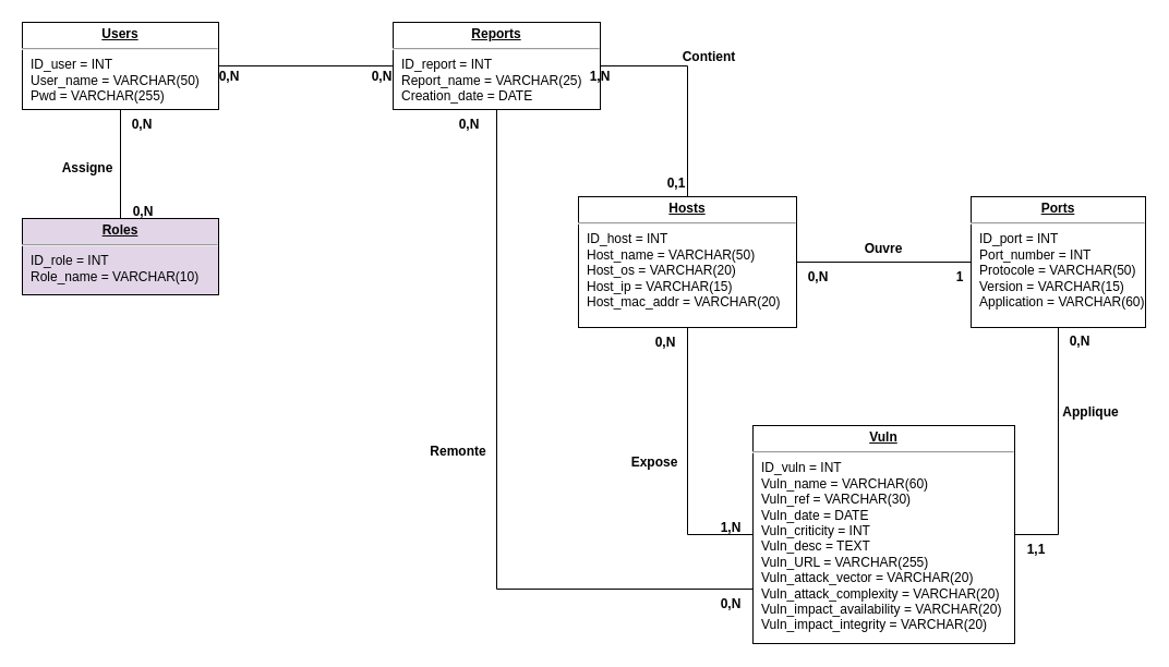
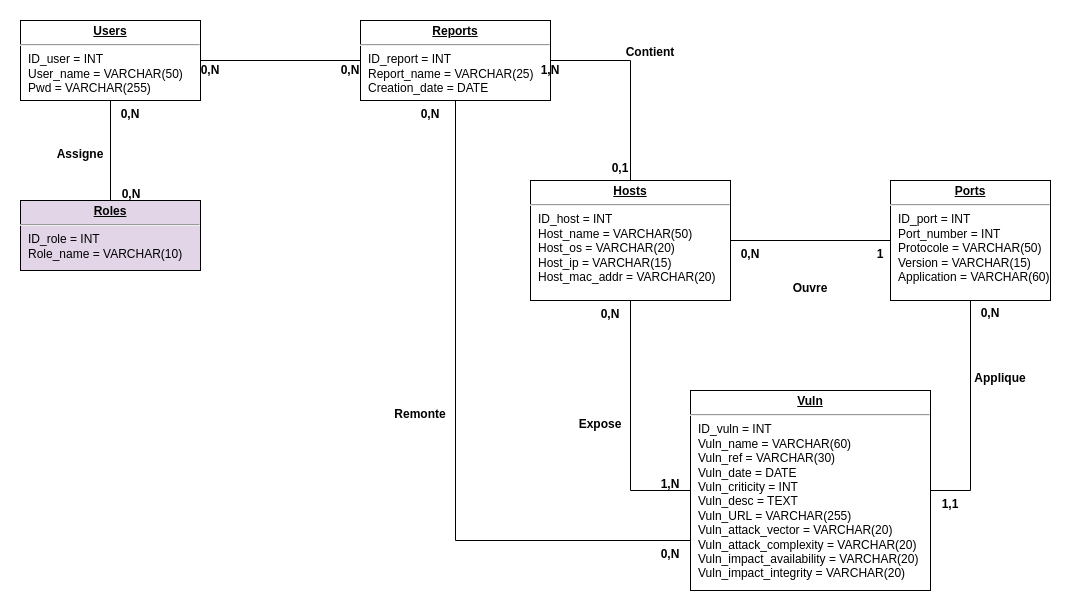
  <mxCell id="0" />
  <mxCell id="1" parent="0" />
  <mxCell id="2" style="edgeStyle=orthogonalEdgeStyle;rounded=0;orthogonalLoop=1;jettySize=auto;html=1;exitX=1;exitY=0.5;exitDx=0;exitDy=0;entryX=0.5;entryY=0;entryDx=0;entryDy=0;endArrow=baseDash;endFill=0;" edge="1" parent="1" source="4" target="11"><mxGeometry relative="1" as="geometry" /></mxCell>
  <mxCell id="3" style="edgeStyle=orthogonalEdgeStyle;rounded=0;orthogonalLoop=1;jettySize=auto;html=1;exitX=0.5;exitY=1;exitDx=0;exitDy=0;entryX=0;entryY=0.75;entryDx=0;entryDy=0;endArrow=baseDash;endFill=0;" edge="1" parent="1" source="4" target="9"><mxGeometry relative="1" as="geometry" /></mxCell>
  <mxCell id="4" value="&lt;p style=&quot;margin: 0px ; margin-top: 4px ; text-align: center ; text-decoration: underline&quot;&gt;&lt;b&gt;Reports&lt;/b&gt;&lt;/p&gt;&lt;hr&gt;&lt;p style=&quot;margin: 0px ; margin-left: 8px&quot;&gt;ID_report = INT&lt;br&gt;Report_name = VARCHAR(25)&lt;br&gt;Creation_date = DATE&lt;br&gt;&lt;/p&gt;" style="verticalAlign=top;align=left;overflow=fill;fontSize=12;fontFamily=Helvetica;html=1;rounded=0;shadow=0;comic=0;labelBackgroundColor=none;strokeWidth=1" parent="1" vertex="1"><mxGeometry x="360" y="20" width="190" height="80" as="geometry" /></mxCell>
  <mxCell id="5" style="edgeStyle=orthogonalEdgeStyle;rounded=0;orthogonalLoop=1;jettySize=auto;html=1;exitX=0.5;exitY=0;exitDx=0;exitDy=0;entryX=0.5;entryY=1;entryDx=0;entryDy=0;endArrow=baseDash;endFill=0;" edge="1" parent="1" source="6" target="13"><mxGeometry relative="1" as="geometry" /></mxCell>
  <mxCell id="6" value="&lt;p style=&quot;margin: 0px ; margin-top: 4px ; text-align: center ; text-decoration: underline&quot;&gt;&lt;b&gt;Roles&lt;/b&gt;&lt;/p&gt;&lt;hr&gt;&lt;p style=&quot;margin: 0px ; margin-left: 8px&quot;&gt;ID_role = INT&lt;br&gt;Role_name = VARCHAR(10)&lt;/p&gt;" style="verticalAlign=top;align=left;overflow=fill;fontSize=12;fontFamily=Helvetica;html=1;rounded=0;shadow=0;comic=0;labelBackgroundColor=none;strokeWidth=1;fillColor=#e1d5e7;" parent="1" vertex="1"><mxGeometry x="20" y="200" width="180" height="70" as="geometry" /></mxCell>
  <mxCell id="7" style="edgeStyle=orthogonalEdgeStyle;rounded=0;orthogonalLoop=1;jettySize=auto;html=1;exitX=0;exitY=0.5;exitDx=0;exitDy=0;entryX=0.5;entryY=1;entryDx=0;entryDy=0;endArrow=baseDash;endFill=0;" edge="1" parent="1" source="9" target="11"><mxGeometry relative="1" as="geometry" /></mxCell>
  <mxCell id="8" style="edgeStyle=orthogonalEdgeStyle;rounded=0;orthogonalLoop=1;jettySize=auto;html=1;exitX=1;exitY=0.5;exitDx=0;exitDy=0;entryX=0.5;entryY=1;entryDx=0;entryDy=0;endArrow=baseDash;endFill=0;" edge="1" parent="1" source="9" target="14"><mxGeometry relative="1" as="geometry" /></mxCell>
  <mxCell id="9" value="&lt;p style=&quot;margin: 0px ; margin-top: 4px ; text-align: center ; text-decoration: underline&quot;&gt;&lt;b&gt;Vuln&lt;/b&gt;&lt;br&gt;&lt;/p&gt;&lt;hr&gt;&lt;p style=&quot;margin: 0px ; margin-left: 8px&quot;&gt;ID_vuln = INT&lt;br&gt;Vuln_name = VARCHAR(60)&lt;br&gt;Vuln_ref = VARCHAR(30)&lt;/p&gt;&lt;p style=&quot;margin: 0px ; margin-left: 8px&quot;&gt;Vuln_date = DATE&lt;br&gt;&lt;/p&gt;&lt;p style=&quot;margin: 0px ; margin-left: 8px&quot;&gt;Vuln_criticity = INT&lt;br&gt;&lt;/p&gt;&lt;p style=&quot;margin: 0px ; margin-left: 8px&quot;&gt;Vuln_desc = TEXT&lt;br&gt;&lt;/p&gt;&lt;p style=&quot;margin: 0px ; margin-left: 8px&quot;&gt;Vuln_URL = VARCHAR(255)&lt;br&gt;&lt;/p&gt;&lt;p style=&quot;margin: 0px ; margin-left: 8px&quot;&gt;Vuln_attack_vector = VARCHAR(20)&lt;/p&gt;&lt;p style=&quot;margin: 0px ; margin-left: 8px&quot;&gt;Vuln_attack_complexity = VARCHAR(20)&lt;/p&gt;&lt;p style=&quot;margin: 0px ; margin-left: 8px&quot;&gt;Vuln_impact_availability = VARCHAR(20)&lt;/p&gt;&lt;p style=&quot;margin: 0px ; margin-left: 8px&quot;&gt;Vuln_impact_integrity = VARCHAR(20)&lt;/p&gt;&lt;p style=&quot;margin: 0px ; margin-left: 8px&quot;&gt;&lt;br&gt;&lt;/p&gt;" style="verticalAlign=top;align=left;overflow=fill;fontSize=12;fontFamily=Helvetica;html=1;rounded=0;shadow=0;comic=0;labelBackgroundColor=none;strokeWidth=1" parent="1" vertex="1"><mxGeometry x="690" y="390" width="240" height="200" as="geometry" /></mxCell>
  <mxCell id="10" style="edgeStyle=orthogonalEdgeStyle;rounded=0;orthogonalLoop=1;jettySize=auto;html=1;exitX=1;exitY=0.5;exitDx=0;exitDy=0;endArrow=baseDash;endFill=0;" edge="1" parent="1" source="11" target="14"><mxGeometry relative="1" as="geometry" /></mxCell>
  <mxCell id="11" value="&lt;p style=&quot;margin: 0px ; margin-top: 4px ; text-align: center ; text-decoration: underline&quot;&gt;&lt;b&gt;Hosts&lt;/b&gt;&lt;/p&gt;&lt;hr&gt;&lt;p style=&quot;margin: 0px ; margin-left: 8px&quot;&gt;ID_host = INT&lt;br&gt;Host_name = VARCHAR(50)&lt;br&gt;Host_os = VARCHAR(20)&lt;br&gt;&lt;/p&gt;&lt;p style=&quot;margin: 0px ; margin-left: 8px&quot;&gt;Host_ip = VARCHAR(15)&lt;br&gt;&lt;/p&gt;&lt;p style=&quot;margin: 0px ; margin-left: 8px&quot;&gt;Host_mac_addr = VARCHAR(20)&lt;br&gt;&lt;/p&gt;" style="verticalAlign=top;align=left;overflow=fill;fontSize=12;fontFamily=Helvetica;html=1;rounded=0;shadow=0;comic=0;labelBackgroundColor=none;strokeWidth=1" parent="1" vertex="1"><mxGeometry x="530" y="180" width="200" height="120" as="geometry" /></mxCell>
  <mxCell id="12" style="edgeStyle=orthogonalEdgeStyle;rounded=0;orthogonalLoop=1;jettySize=auto;html=1;exitX=1;exitY=0.5;exitDx=0;exitDy=0;entryX=0;entryY=0.5;entryDx=0;entryDy=0;endArrow=baseDash;endFill=0;" edge="1" parent="1" source="13" target="4"><mxGeometry relative="1" as="geometry" /></mxCell>
  <mxCell id="13" value="&lt;p style=&quot;margin: 0px ; margin-top: 4px ; text-align: center ; text-decoration: underline&quot;&gt;&lt;b&gt;Users&lt;/b&gt;&lt;/p&gt;&lt;hr&gt;&lt;p style=&quot;margin: 0px ; margin-left: 8px&quot;&gt;ID_user = INT&lt;br&gt;User_name = VARCHAR(50)&lt;br&gt;Pwd = VARCHAR(255)&lt;br&gt;&lt;/p&gt;" style="verticalAlign=top;align=left;overflow=fill;fontSize=12;fontFamily=Helvetica;html=1;rounded=0;shadow=0;comic=0;labelBackgroundColor=none;strokeWidth=1" parent="1" vertex="1"><mxGeometry x="20" y="20" width="180" height="80" as="geometry" /></mxCell>
  <mxCell id="14" value="&lt;p style=&quot;margin: 0px ; margin-top: 4px ; text-align: center ; text-decoration: underline&quot;&gt;&lt;b&gt;Ports&lt;/b&gt;&lt;/p&gt;&lt;hr&gt;&lt;p style=&quot;margin: 0px ; margin-left: 8px&quot;&gt;ID_port = INT&lt;br&gt;Port_number = INT&lt;br&gt;Protocole = VARCHAR(50)&lt;br&gt;&lt;/p&gt;&lt;p style=&quot;margin: 0px ; margin-left: 8px&quot;&gt;Version = VARCHAR(15)&lt;br&gt;&lt;/p&gt;&lt;p style=&quot;margin: 0px ; margin-left: 8px&quot;&gt;Application = VARCHAR(60)&lt;/p&gt;" style="verticalAlign=top;align=left;overflow=fill;fontSize=12;fontFamily=Helvetica;html=1;rounded=0;shadow=0;comic=0;labelBackgroundColor=none;strokeWidth=1" parent="1" vertex="1"><mxGeometry x="890" y="180" width="160" height="120" as="geometry" /></mxCell>
  <mxCell id="15" value="0,N" style="text;align=center;fontStyle=1;verticalAlign=middle;spacingLeft=3;spacingRight=3;strokeColor=none;rotatable=0;points=[[0,0.5],[1,0.5]];portConstraint=eastwest;" vertex="1" parent="1"><mxGeometry x="310" y="56" width="80" height="26" as="geometry" /></mxCell>
  <mxCell id="16" value="0,N" style="text;align=center;fontStyle=1;verticalAlign=middle;spacingLeft=3;spacingRight=3;strokeColor=none;rotatable=0;points=[[0,0.5],[1,0.5]];portConstraint=eastwest;" vertex="1" parent="1"><mxGeometry x="170" y="56" width="80" height="26" as="geometry" /></mxCell>
  <mxCell id="17" value="Contient" style="text;align=center;fontStyle=1;verticalAlign=middle;spacingLeft=3;spacingRight=3;strokeColor=none;rotatable=0;points=[[0,0.5],[1,0.5]];portConstraint=eastwest;" vertex="1" parent="1"><mxGeometry x="610" y="38" width="80" height="26" as="geometry" /></mxCell>
  <mxCell id="18" value="1,N" style="text;align=center;fontStyle=1;verticalAlign=middle;spacingLeft=3;spacingRight=3;strokeColor=none;rotatable=0;points=[[0,0.5],[1,0.5]];portConstraint=eastwest;" vertex="1" parent="1"><mxGeometry x="510" y="56" width="80" height="26" as="geometry" /></mxCell>
  <mxCell id="19" value="0,1" style="text;align=center;fontStyle=1;verticalAlign=middle;spacingLeft=3;spacingRight=3;strokeColor=none;rotatable=0;points=[[0,0.5],[1,0.5]];portConstraint=eastwest;" vertex="1" parent="1"><mxGeometry x="580" y="154" width="80" height="26" as="geometry" /></mxCell>
  <mxCell id="20" value="0,N" style="text;align=center;fontStyle=1;verticalAlign=middle;spacingLeft=3;spacingRight=3;strokeColor=none;rotatable=0;points=[[0,0.5],[1,0.5]];portConstraint=eastwest;" vertex="1" parent="1"><mxGeometry x="390" y="100" width="80" height="26" as="geometry" /></mxCell>
  <mxCell id="21" value="0,N" style="text;align=center;fontStyle=1;verticalAlign=middle;spacingLeft=3;spacingRight=3;strokeColor=none;rotatable=0;points=[[0,0.5],[1,0.5]];portConstraint=eastwest;" vertex="1" parent="1"><mxGeometry x="630" y="540" width="80" height="26" as="geometry" /></mxCell>
  <mxCell id="22" value="1,N" style="text;align=center;fontStyle=1;verticalAlign=middle;spacingLeft=3;spacingRight=3;strokeColor=none;rotatable=0;points=[[0,0.5],[1,0.5]];portConstraint=eastwest;" vertex="1" parent="1"><mxGeometry x="630" y="470" width="80" height="26" as="geometry" /></mxCell>
  <mxCell id="23" value="0,N" style="text;align=center;fontStyle=1;verticalAlign=middle;spacingLeft=3;spacingRight=3;strokeColor=none;rotatable=0;points=[[0,0.5],[1,0.5]];portConstraint=eastwest;" vertex="1" parent="1"><mxGeometry x="570" y="300" width="80" height="26" as="geometry" /></mxCell>
  <mxCell id="24" value="Expose" style="text;align=center;fontStyle=1;verticalAlign=middle;spacingLeft=3;spacingRight=3;strokeColor=none;rotatable=0;points=[[0,0.5],[1,0.5]];portConstraint=eastwest;" vertex="1" parent="1"><mxGeometry x="560" y="410" width="80" height="26" as="geometry" /></mxCell>
  <mxCell id="25" value="Remonte" style="text;align=center;fontStyle=1;verticalAlign=middle;spacingLeft=3;spacingRight=3;strokeColor=none;rotatable=0;points=[[0,0.5],[1,0.5]];portConstraint=eastwest;" vertex="1" parent="1"><mxGeometry x="380" y="400" width="80" height="26" as="geometry" /></mxCell>
  <mxCell id="26" value="1" style="text;align=center;fontStyle=1;verticalAlign=middle;spacingLeft=3;spacingRight=3;strokeColor=none;rotatable=0;points=[[0,0.5],[1,0.5]];portConstraint=eastwest;" vertex="1" parent="1"><mxGeometry x="840" y="240" width="80" height="26" as="geometry" /></mxCell>
- <mxCell id="27" value="Ouvre" style="text;align=center;fontStyle=1;verticalAlign=middle;spacingLeft=3;spacingRight=3;strokeColor=none;rotatable=0;points=[[0,0.5],[1,0.5]];portConstraint=eastwest;" vertex="1" parent="1"><mxGeometry x="770" y="214" width="80" height="26" as="geometry" /></mxCell>
+ <mxCell id="27" value="Ouvre" style="text;align=center;fontStyle=1;verticalAlign=middle;spacingLeft=3;spacingRight=3;strokeColor=none;rotatable=0;points=[[0,0.5],[1,0.5]];portConstraint=eastwest;" vertex="1" parent="1"><mxGeometry x="770" y="274" width="80" height="26" as="geometry" /></mxCell>
  <mxCell id="28" value="1,1" style="text;align=center;fontStyle=1;verticalAlign=middle;spacingLeft=3;spacingRight=3;strokeColor=none;rotatable=0;points=[[0,0.5],[1,0.5]];portConstraint=eastwest;" vertex="1" parent="1"><mxGeometry x="910" y="490" width="80" height="26" as="geometry" /></mxCell>
  <mxCell id="29" value="0,N" style="text;align=center;fontStyle=1;verticalAlign=middle;spacingLeft=3;spacingRight=3;strokeColor=none;rotatable=0;points=[[0,0.5],[1,0.5]];portConstraint=eastwest;" vertex="1" parent="1"><mxGeometry x="950" y="299" width="80" height="26" as="geometry" /></mxCell>
  <mxCell id="30" value="Applique" style="text;align=center;fontStyle=1;verticalAlign=middle;spacingLeft=3;spacingRight=3;strokeColor=none;rotatable=0;points=[[0,0.5],[1,0.5]];portConstraint=eastwest;" vertex="1" parent="1"><mxGeometry x="960" y="364" width="80" height="26" as="geometry" /></mxCell>
  <mxCell id="31" value="0,N" style="text;align=center;fontStyle=1;verticalAlign=middle;spacingLeft=3;spacingRight=3;strokeColor=none;rotatable=0;points=[[0,0.5],[1,0.5]];portConstraint=eastwest;" vertex="1" parent="1"><mxGeometry x="91" y="180" width="80" height="26" as="geometry" /></mxCell>
  <mxCell id="32" value="0,N" style="text;align=center;fontStyle=1;verticalAlign=middle;spacingLeft=3;spacingRight=3;strokeColor=none;rotatable=0;points=[[0,0.5],[1,0.5]];portConstraint=eastwest;" vertex="1" parent="1"><mxGeometry x="90" y="100" width="80" height="26" as="geometry" /></mxCell>
  <mxCell id="33" value="Assigne" style="text;align=center;fontStyle=1;verticalAlign=middle;spacingLeft=3;spacingRight=3;strokeColor=none;rotatable=0;points=[[0,0.5],[1,0.5]];portConstraint=eastwest;" vertex="1" parent="1"><mxGeometry x="40" y="140" width="80" height="26" as="geometry" /></mxCell>
  <mxCell id="34" value="0,N" style="text;align=center;fontStyle=1;verticalAlign=middle;spacingLeft=3;spacingRight=3;strokeColor=none;rotatable=0;points=[[0,0.5],[1,0.5]];portConstraint=eastwest;" vertex="1" parent="1"><mxGeometry x="710" y="240" width="80" height="26" as="geometry" /></mxCell>
